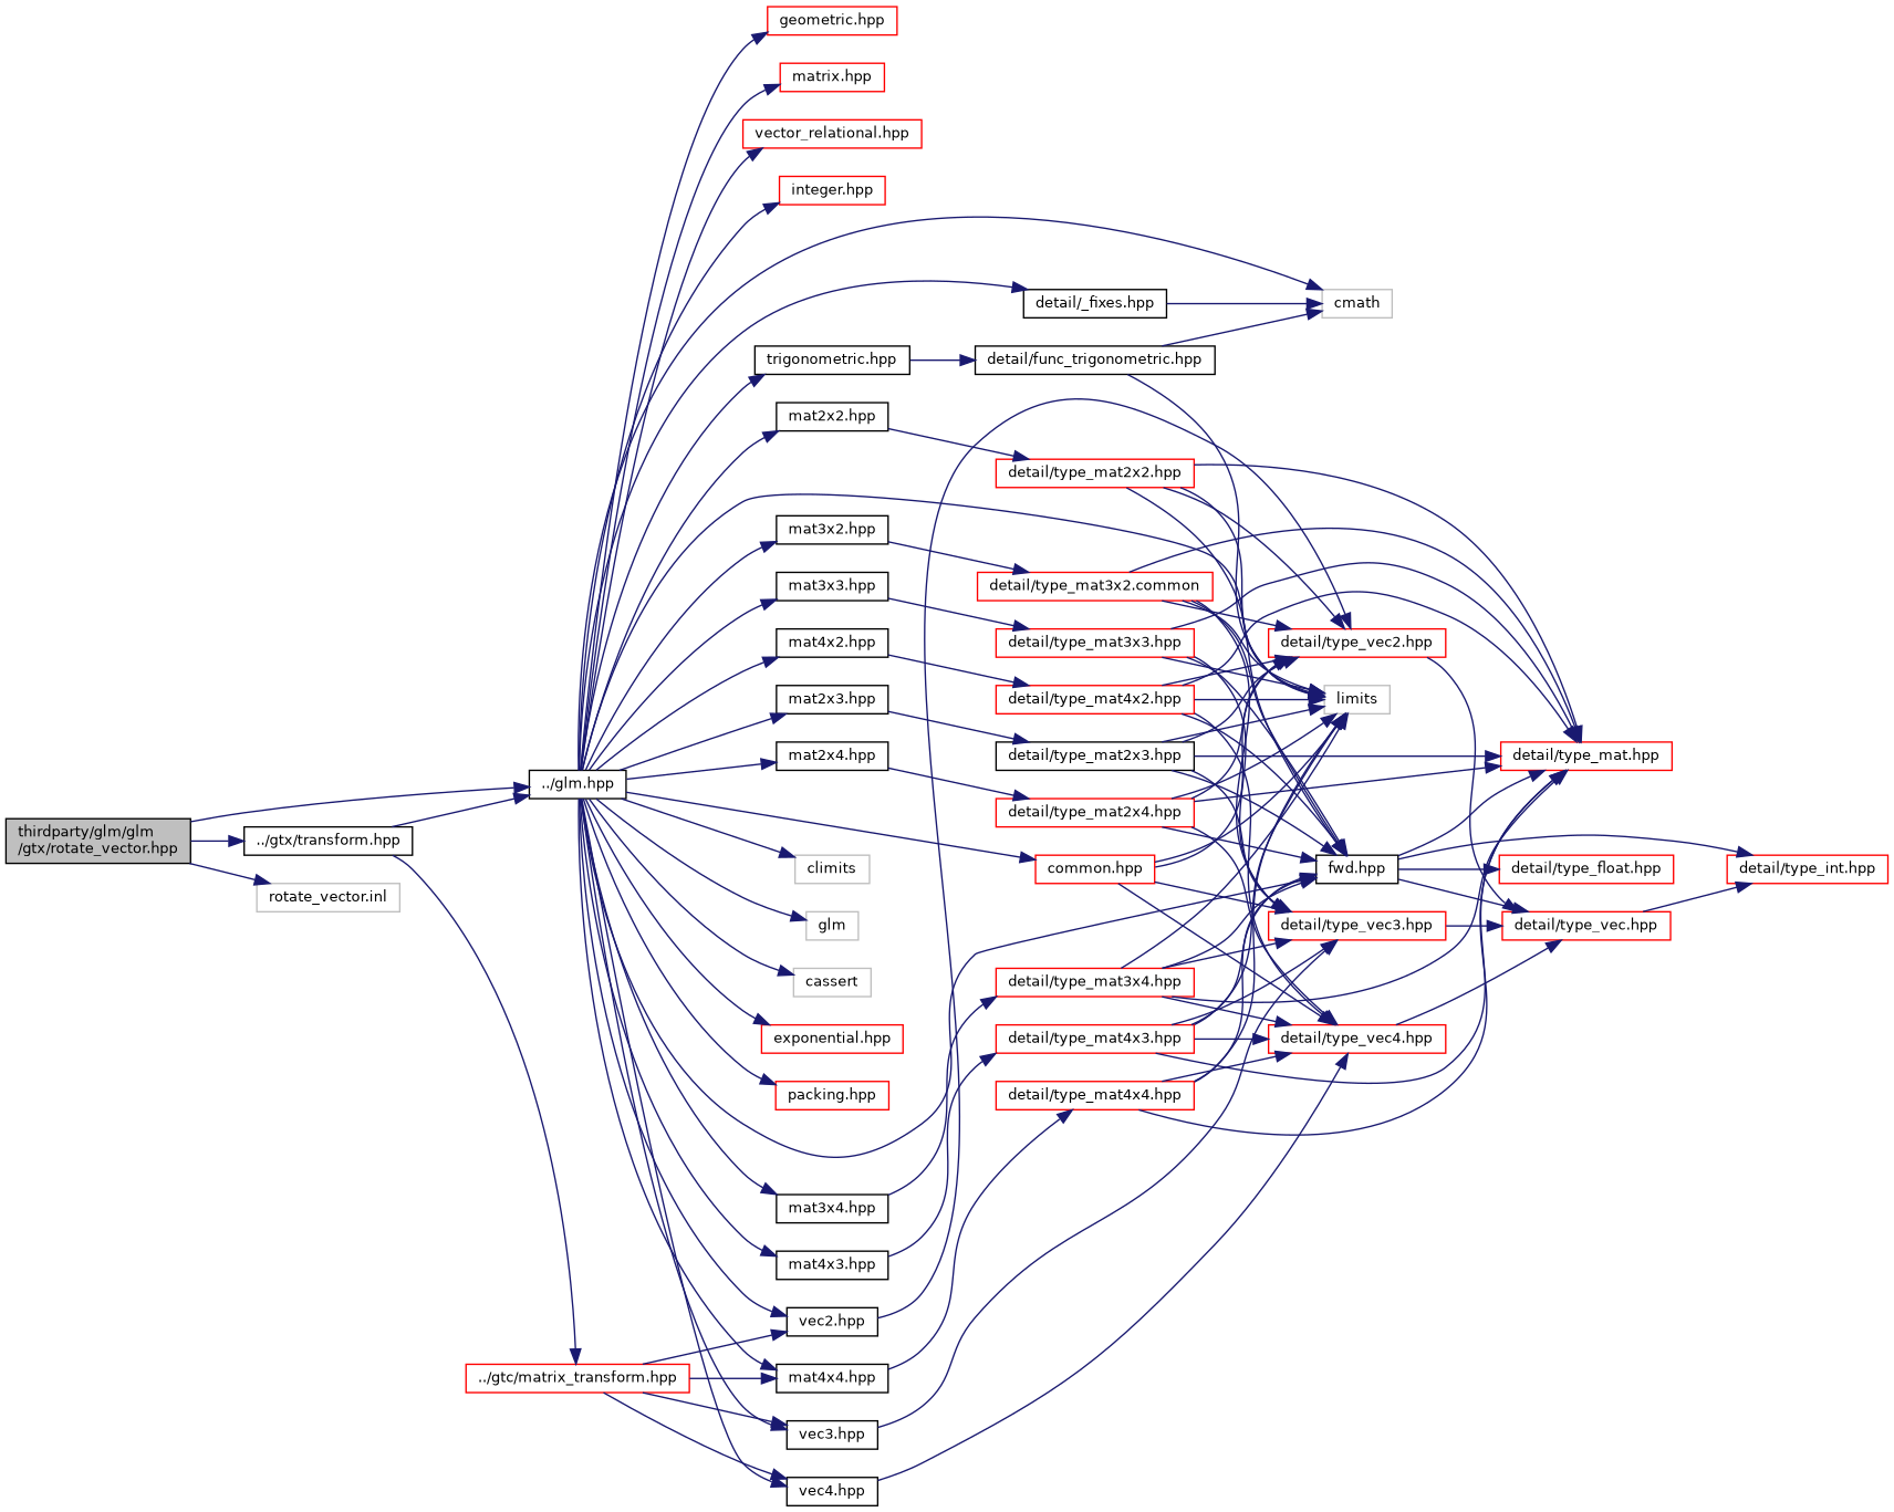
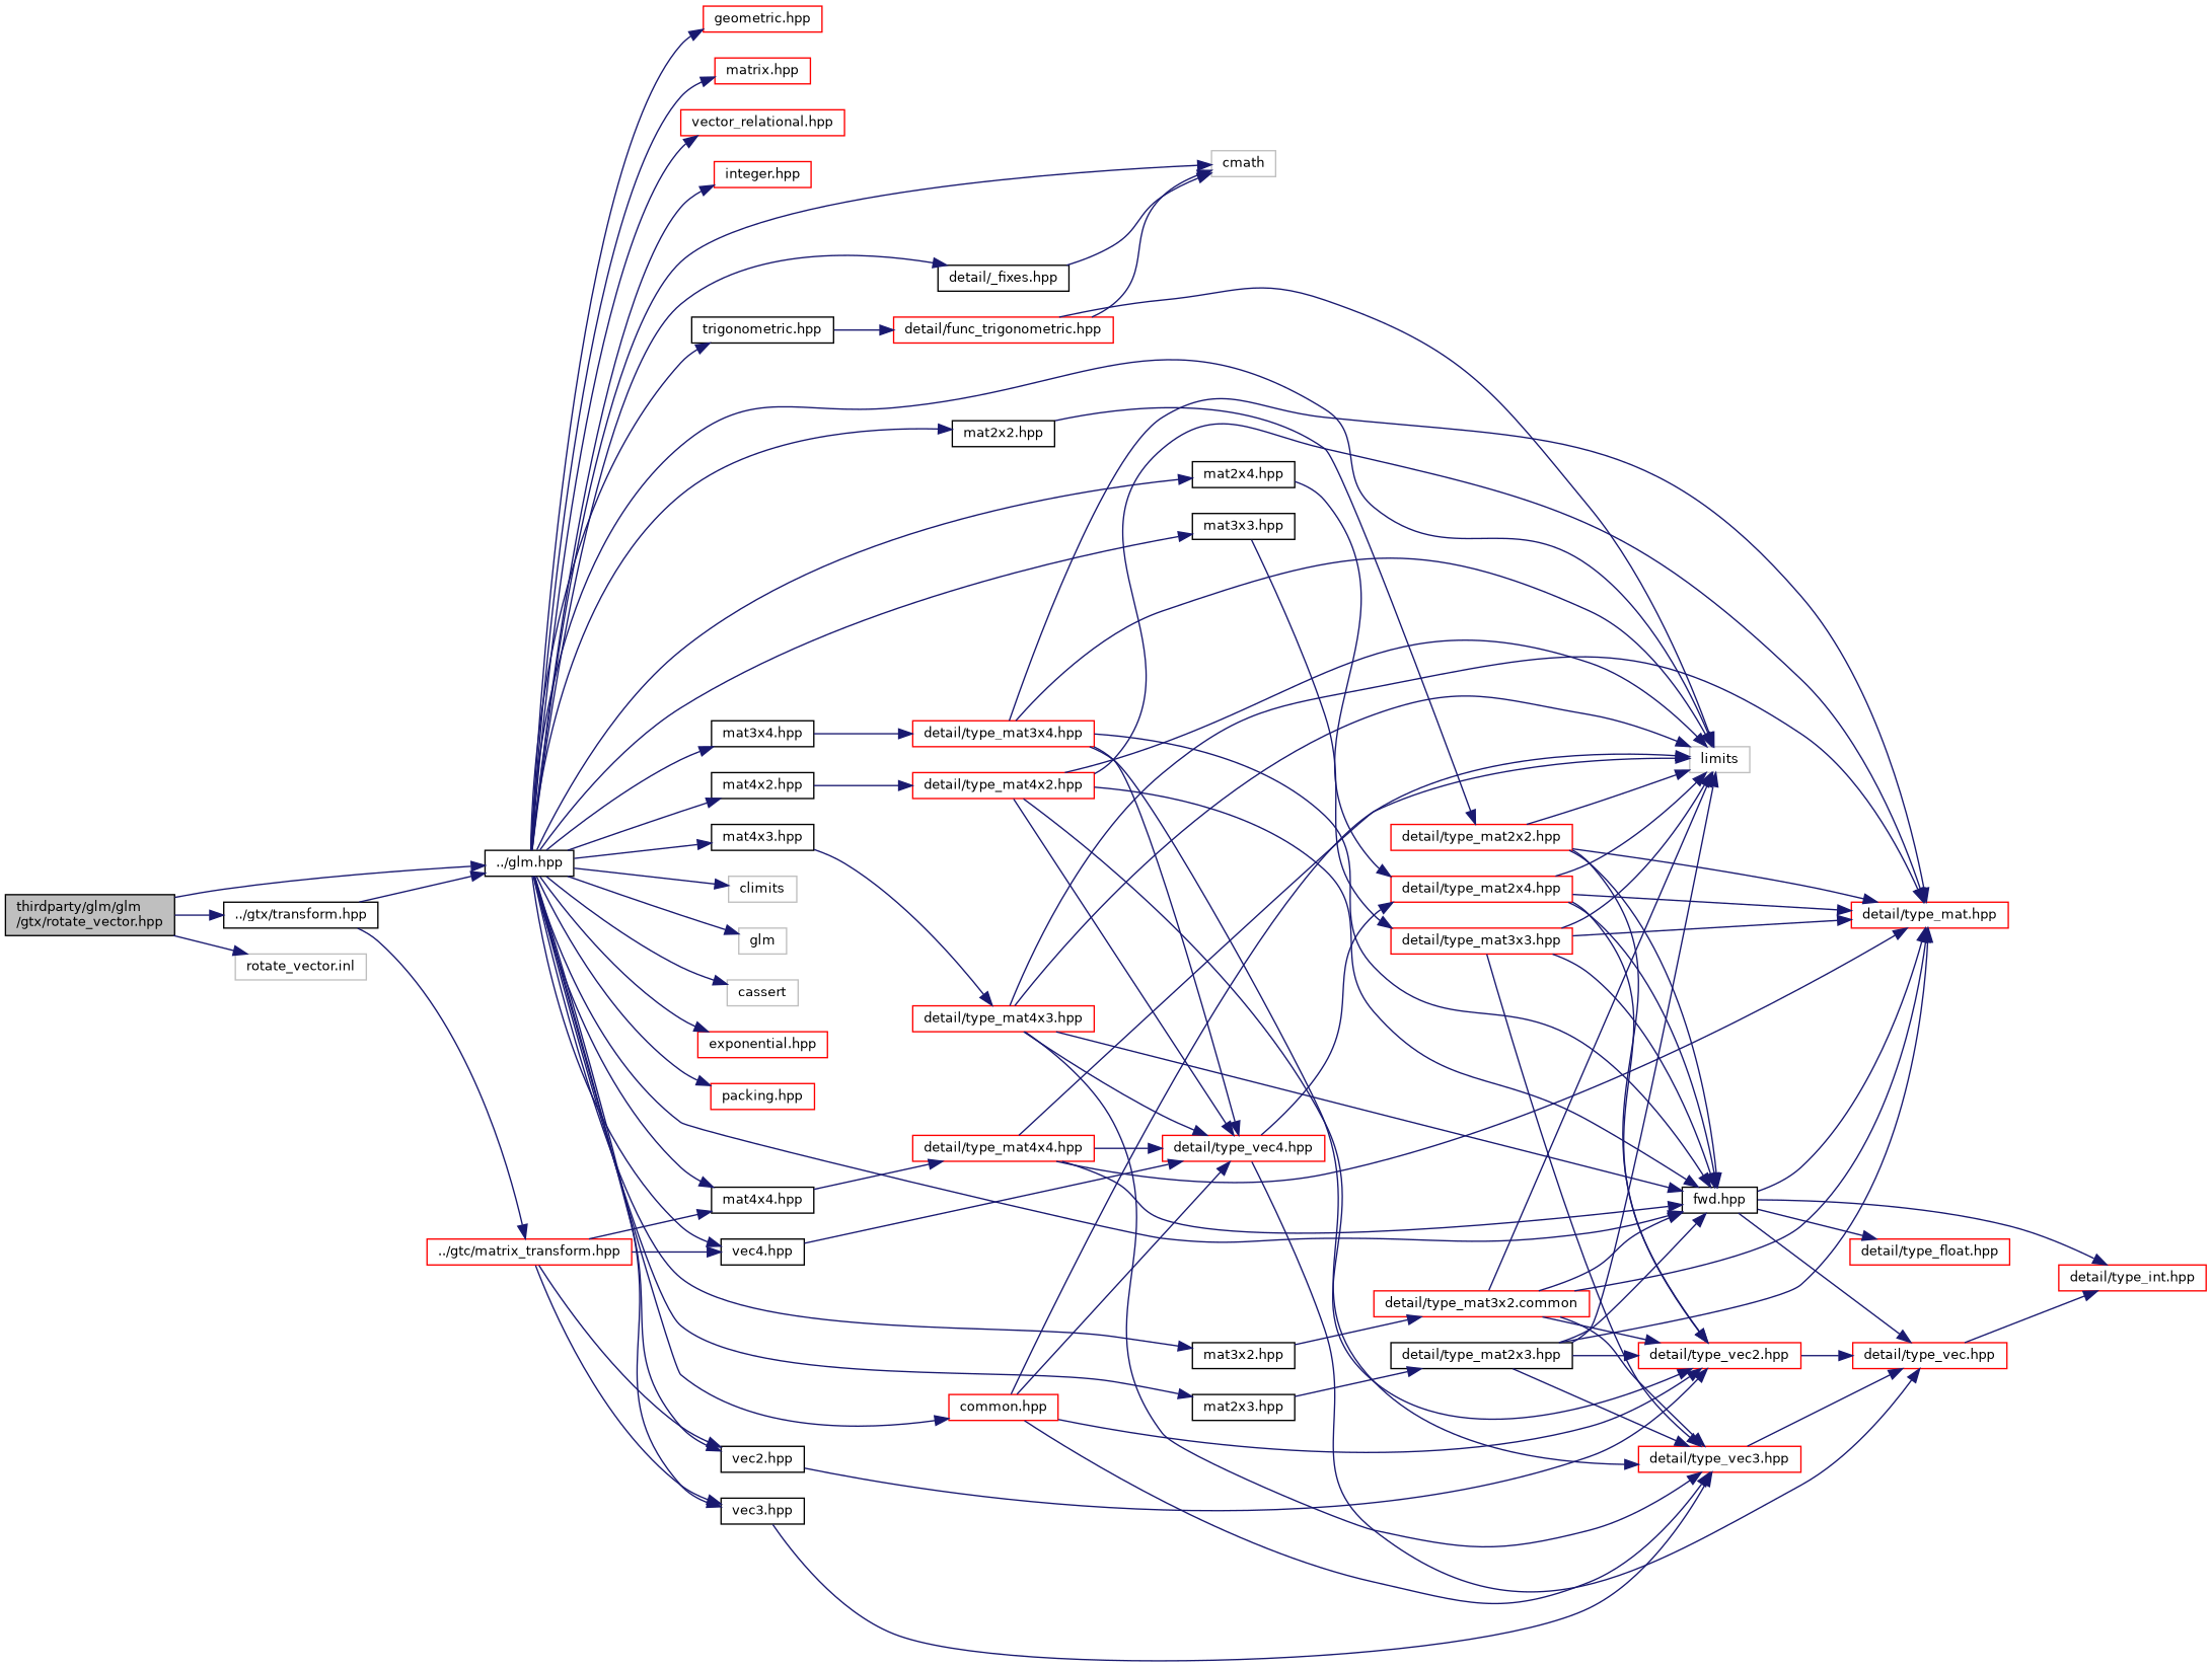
  digraph {
    rankdir=LR
    node [color=red fillcolor=white fontname=Helvetica fontsize=10 shape=record style=filled]
    edge [color=midnightblue fontname=Helvetica fontsize=10 labelfontname=Helvetica labelfontsize=10 style=solid]
    n1 [color=black fillcolor=grey75 fontcolor=black height=0.2 label="thirdparty/glm/glm\l/gtx/rotate_vector.hpp" width=0.4]
    n2 [color=black height=0.2 label="../glm.hpp" width=0.4]
    n3 [color=black height=0.2 label="../gtx/transform.hpp" width=0.4]
    n4 [color=grey75 height=0.2 label="rotate_vector.inl" width=0.4]
    n5 [color=black height=0.2 label="detail/_fixes.hpp" width=0.4]
    n6 [color=grey75 height=0.2 label=cmath width=0.4]
    n7 [color=grey75 height=0.2 label=climits width=0.4]
    n8 [color=grey75 height=0.2 label=glm width=0.4]
    n9 [color=grey75 height=0.2 label=limits width=0.4]
    n10 [color=grey75 height=0.2 label=cassert width=0.4]
    n11 [color=black height=0.2 label="fwd.hpp" width=0.4]
    n12 [color=black height=0.2 label="vec2.hpp" width=0.4]
    n13 [color=black height=0.2 label="vec3.hpp" width=0.4]
    n14 [color=black height=0.2 label="vec4.hpp" width=0.4]
    n15 [color=black height=0.2 label="mat2x2.hpp" width=0.4]
    n16 [color=black height=0.2 label="mat2x3.hpp" width=0.4]
    n17 [color=black height=0.2 label="mat2x4.hpp" width=0.4]
    n18 [color=black height=0.2 label="mat3x2.hpp" width=0.4]
    n19 [color=black height=0.2 label="mat3x3.hpp" width=0.4]
    n20 [color=black height=0.2 label="mat3x4.hpp" width=0.4]
    n21 [color=black height=0.2 label="mat4x2.hpp" width=0.4]
    n22 [color=black height=0.2 label="mat4x3.hpp" width=0.4]
    n23 [color=black height=0.2 label="mat4x4.hpp" width=0.4]
    n24 [color=black height=0.2 label="trigonometric.hpp" width=0.4]
    n25 [height=0.2 label="exponential.hpp" width=0.4]
    n26 [height=0.2 label="common.hpp" width=0.4]
    n27 [height=0.2 label="packing.hpp" width=0.4]
    n28 [height=0.2 label="geometric.hpp" width=0.4]
    n29 [height=0.2 label="matrix.hpp" width=0.4]
    n30 [height=0.2 label="vector_relational.hpp" width=0.4]
    n31 [height=0.2 label="integer.hpp" width=0.4]
    n32 [height=0.2 label="../gtc/matrix_transform.hpp" width=0.4]
    n33 [height=0.2 label="detail/type_int.hpp" width=0.4]
    n34 [height=0.2 label="detail/type_float.hpp" width=0.4]
    n35 [height=0.2 label="detail/type_vec.hpp" width=0.4]
    n36 [height=0.2 label="detail/type_mat.hpp" width=0.4]
    n37 [height=0.2 label="detail/type_vec2.hpp" width=0.4]
    n38 [height=0.2 label="detail/type_vec3.hpp" width=0.4]
    n39 [height=0.2 label="detail/type_vec4.hpp" width=0.4]
    n40 [height=0.2 label="detail/type_mat2x2.hpp" width=0.4]
    n41 [color=black height=0.2 label="detail/type_mat2x3.hpp" width=0.4]
    n42 [height=0.2 label="detail/type_mat2x4.hpp" width=0.4]
    n43 [height=0.2 label="detail/type_mat3x2.common" width=0.4]
    n44 [height=0.2 label="detail/type_mat3x3.hpp" width=0.4]
    n45 [height=0.2 label="detail/type_mat3x4.hpp" width=0.4]
    n46 [height=0.2 label="detail/type_mat4x2.hpp" width=0.4]
    n47 [height=0.2 label="detail/type_mat4x3.hpp" width=0.4]
    n48 [height=0.2 label="detail/type_mat4x4.hpp" width=0.4]
-   n49 [color=black height=0.2 label="detail/func_trigonometric.hpp" width=0.4]
+   n49 [height=0.2 label="detail/func_trigonometric.hpp" width=0.4]
    n1 -> n2
    n1 -> n3
    n1 -> n4
    n2 -> n5
    n2 -> n6
    n2 -> n7
    n2 -> n8
    n2 -> n9
    n2 -> n10
    n2 -> n11
    n2 -> n12
    n2 -> n13
    n2 -> n14
    n2 -> n15
    n2 -> n16
    n2 -> n17
    n2 -> n18
    n2 -> n19
    n2 -> n20
    n2 -> n21
    n2 -> n22
    n2 -> n23
    n2 -> n24
    n2 -> n25
    n2 -> n26
    n2 -> n27
    n2 -> n28
    n2 -> n29
    n2 -> n30
    n2 -> n31
    n3 -> n2
    n3 -> n32
    n5 -> n6
    n11 -> n33
    n11 -> n34
    n11 -> n35
    n11 -> n36
    n12 -> n37
    n13 -> n38
    n14 -> n39
    n15 -> n40
    n16 -> n41
    n17 -> n42
    n18 -> n43
    n19 -> n44
    n20 -> n45
    n21 -> n46
    n22 -> n47
    n23 -> n48
    n24 -> n49
    n26 -> n9
    n26 -> n37
    n26 -> n38
    n26 -> n39
    n32 -> n12
    n32 -> n13
    n32 -> n14
    n32 -> n23
    n35 -> n33
    n37 -> n35
    n38 -> n35
    n39 -> n35
    n40 -> n9
    n40 -> n11
    n40 -> n36
    n40 -> n37
    n41 -> n9
    n41 -> n11
    n41 -> n36
    n41 -> n37
    n41 -> n38
    n42 -> n9
    n42 -> n11
    n42 -> n36
    n42 -> n37
-   n42 -> n39
+   n39 -> n42
    n43 -> n9
    n43 -> n11
    n43 -> n36
    n43 -> n37
    n43 -> n38
    n44 -> n9
    n44 -> n11
    n44 -> n36
    n44 -> n38
    n45 -> n9
    n45 -> n11
    n45 -> n36
    n45 -> n38
    n45 -> n39
    n46 -> n9
    n46 -> n11
    n46 -> n36
    n46 -> n37
    n46 -> n39
    n47 -> n9
    n47 -> n11
    n47 -> n36
    n47 -> n38
    n47 -> n39
    n48 -> n9
    n48 -> n11
    n48 -> n36
    n48 -> n39
    n49 -> n6
    n49 -> n9
  }
